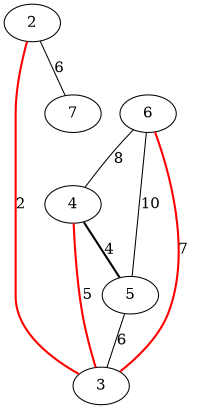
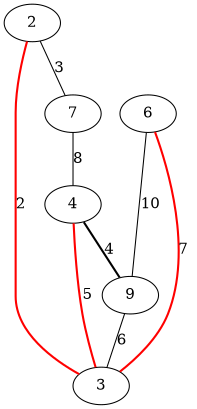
  graph {
    n1 [label=7]
    2
    3
    4
-   5
+   5 [label=9]
    6
-   2 -- n1 [label=6]
+   2 -- n1 [label=3]
    2 -- 3 [color=red label=2 style=bold]
    4 -- 3 [color=red label=5 style=bold]
    4 -- 5 [color=black label=4 style=bold]
    5 -- 3 [label=6]
    6 -- 3 [color=red label=7 style=bold]
-   6 -- 4 [label=8]
+   n1 -- 4 [label=8]
    6 -- 5 [label=10]
  }
